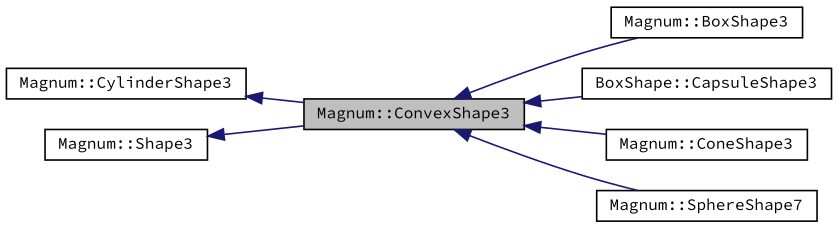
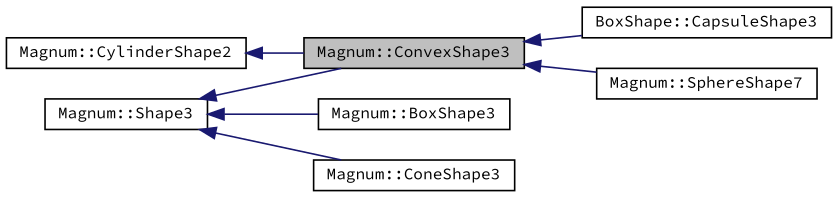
  digraph {
    fontname="Source Code Pro"
    rankdir=LR
    node [color=black fillcolor=white fontname="Source Code Pro" fontsize=10 shape=record style=filled]
    edge [color=midnightblue dir=back fontname="Source Code Pro" fontsize=10 labelfontname=Helvetica labelfontsize=10 style=solid]
    n1 [fillcolor=grey75 fontcolor=black height=0.2 label="Magnum::ConvexShape3" width=0.4]
    n2 [height=0.2 label="Magnum::BoxShape3" width=0.4]
    n3 [height=0.2 label="BoxShape::CapsuleShape3" width=0.4]
    n4 [height=0.2 label="Magnum::ConeShape3" width=0.4]
    n5 [height=0.2 label="Magnum::SphereShape7" width=0.4]
-   n6 [height=0.2 label="Magnum::CylinderShape3" width=0.4]
+   n6 [height=0.2 label="Magnum::CylinderShape2" width=0.4]
    n7 [height=0.2 label="Magnum::Shape3" width=0.4]
-   n1 -> n2
+   n7 -> n2
    n1 -> n3
-   n1 -> n4
+   n7 -> n4
    n1 -> n5
    n6 -> n1
    n7 -> n1
  }
